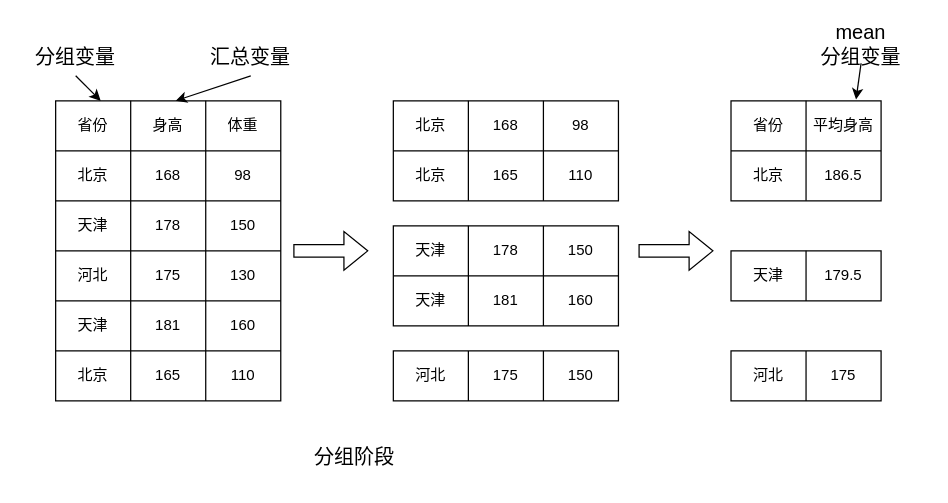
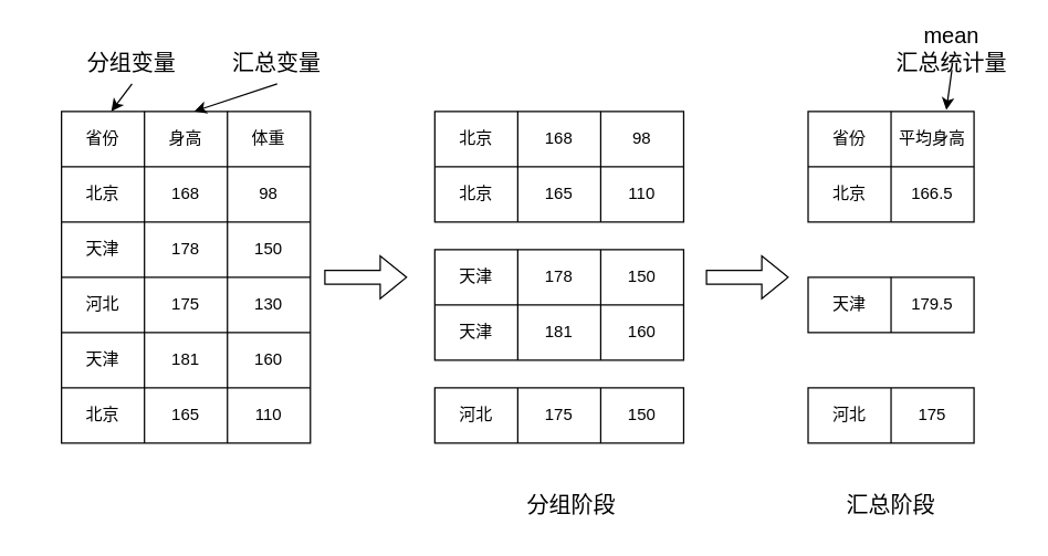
  <mxCell id="0" />
  <mxCell id="1" parent="0" />
  <mxCell id="2" value="" style="shape=table;html=1;whiteSpace=wrap;startSize=0;container=1;collapsible=0;childLayout=tableLayout;" vertex="1" parent="1"><mxGeometry x="44" y="80" width="180" height="240" as="geometry" /></mxCell>
  <mxCell id="3" value="" style="shape=tableRow;horizontal=0;startSize=0;swimlaneHead=0;swimlaneBody=0;top=0;left=0;bottom=0;right=0;collapsible=0;dropTarget=0;fillColor=none;points=[[0,0.5],[1,0.5]];portConstraint=eastwest;" vertex="1" parent="2"><mxGeometry width="180" height="40" as="geometry" /></mxCell>
  <mxCell id="4" value="省份" style="shape=partialRectangle;html=1;whiteSpace=wrap;connectable=0;fillColor=none;top=0;left=0;bottom=0;right=0;overflow=hidden;" vertex="1" parent="3"><mxGeometry width="60" height="40" as="geometry"><mxRectangle width="60" height="40" as="alternateBounds" /></mxGeometry></mxCell>
  <mxCell id="5" value="身高" style="shape=partialRectangle;html=1;whiteSpace=wrap;connectable=0;fillColor=none;top=0;left=0;bottom=0;right=0;overflow=hidden;" vertex="1" parent="3"><mxGeometry x="60" width="60" height="40" as="geometry"><mxRectangle width="60" height="40" as="alternateBounds" /></mxGeometry></mxCell>
  <mxCell id="6" value="体重" style="shape=partialRectangle;html=1;whiteSpace=wrap;connectable=0;fillColor=none;top=0;left=0;bottom=0;right=0;overflow=hidden;" vertex="1" parent="3"><mxGeometry x="120" width="60" height="40" as="geometry"><mxRectangle width="60" height="40" as="alternateBounds" /></mxGeometry></mxCell>
  <mxCell id="7" value="" style="shape=tableRow;horizontal=0;startSize=0;swimlaneHead=0;swimlaneBody=0;top=0;left=0;bottom=0;right=0;collapsible=0;dropTarget=0;fillColor=none;points=[[0,0.5],[1,0.5]];portConstraint=eastwest;" vertex="1" parent="2"><mxGeometry y="40" width="180" height="40" as="geometry" /></mxCell>
  <mxCell id="8" value="北京" style="shape=partialRectangle;html=1;whiteSpace=wrap;connectable=0;fillColor=none;top=0;left=0;bottom=0;right=0;overflow=hidden;" vertex="1" parent="7"><mxGeometry width="60" height="40" as="geometry"><mxRectangle width="60" height="40" as="alternateBounds" /></mxGeometry></mxCell>
  <mxCell id="9" value="168" style="shape=partialRectangle;html=1;whiteSpace=wrap;connectable=0;fillColor=none;top=0;left=0;bottom=0;right=0;overflow=hidden;" vertex="1" parent="7"><mxGeometry x="60" width="60" height="40" as="geometry"><mxRectangle width="60" height="40" as="alternateBounds" /></mxGeometry></mxCell>
  <mxCell id="10" value="98" style="shape=partialRectangle;html=1;whiteSpace=wrap;connectable=0;fillColor=none;top=0;left=0;bottom=0;right=0;overflow=hidden;" vertex="1" parent="7"><mxGeometry x="120" width="60" height="40" as="geometry"><mxRectangle width="60" height="40" as="alternateBounds" /></mxGeometry></mxCell>
  <mxCell id="11" value="" style="shape=tableRow;horizontal=0;startSize=0;swimlaneHead=0;swimlaneBody=0;top=0;left=0;bottom=0;right=0;collapsible=0;dropTarget=0;fillColor=none;points=[[0,0.5],[1,0.5]];portConstraint=eastwest;" vertex="1" parent="2"><mxGeometry y="80" width="180" height="40" as="geometry" /></mxCell>
  <mxCell id="12" value="天津" style="shape=partialRectangle;html=1;whiteSpace=wrap;connectable=0;fillColor=none;top=0;left=0;bottom=0;right=0;overflow=hidden;" vertex="1" parent="11"><mxGeometry width="60" height="40" as="geometry"><mxRectangle width="60" height="40" as="alternateBounds" /></mxGeometry></mxCell>
  <mxCell id="13" value="178" style="shape=partialRectangle;html=1;whiteSpace=wrap;connectable=0;fillColor=none;top=0;left=0;bottom=0;right=0;overflow=hidden;" vertex="1" parent="11"><mxGeometry x="60" width="60" height="40" as="geometry"><mxRectangle width="60" height="40" as="alternateBounds" /></mxGeometry></mxCell>
  <mxCell id="14" value="150" style="shape=partialRectangle;html=1;whiteSpace=wrap;connectable=0;fillColor=none;top=0;left=0;bottom=0;right=0;overflow=hidden;pointerEvents=1;" vertex="1" parent="11"><mxGeometry x="120" width="60" height="40" as="geometry"><mxRectangle width="60" height="40" as="alternateBounds" /></mxGeometry></mxCell>
  <mxCell id="15" value="" style="shape=tableRow;horizontal=0;startSize=0;swimlaneHead=0;swimlaneBody=0;top=0;left=0;bottom=0;right=0;collapsible=0;dropTarget=0;fillColor=none;points=[[0,0.5],[1,0.5]];portConstraint=eastwest;" vertex="1" parent="2"><mxGeometry y="120" width="180" height="40" as="geometry" /></mxCell>
  <mxCell id="16" value="河北" style="shape=partialRectangle;html=1;whiteSpace=wrap;connectable=0;fillColor=none;top=0;left=0;bottom=0;right=0;overflow=hidden;" vertex="1" parent="15"><mxGeometry width="60" height="40" as="geometry"><mxRectangle width="60" height="40" as="alternateBounds" /></mxGeometry></mxCell>
  <mxCell id="17" value="175" style="shape=partialRectangle;html=1;whiteSpace=wrap;connectable=0;fillColor=none;top=0;left=0;bottom=0;right=0;overflow=hidden;" vertex="1" parent="15"><mxGeometry x="60" width="60" height="40" as="geometry"><mxRectangle width="60" height="40" as="alternateBounds" /></mxGeometry></mxCell>
  <mxCell id="18" value="130" style="shape=partialRectangle;html=1;whiteSpace=wrap;connectable=0;fillColor=none;top=0;left=0;bottom=0;right=0;overflow=hidden;" vertex="1" parent="15"><mxGeometry x="120" width="60" height="40" as="geometry"><mxRectangle width="60" height="40" as="alternateBounds" /></mxGeometry></mxCell>
  <mxCell id="19" value="" style="shape=tableRow;horizontal=0;startSize=0;swimlaneHead=0;swimlaneBody=0;top=0;left=0;bottom=0;right=0;collapsible=0;dropTarget=0;fillColor=none;points=[[0,0.5],[1,0.5]];portConstraint=eastwest;" vertex="1" parent="2"><mxGeometry y="160" width="180" height="40" as="geometry" /></mxCell>
  <mxCell id="20" value="天津" style="shape=partialRectangle;html=1;whiteSpace=wrap;connectable=0;fillColor=none;top=0;left=0;bottom=0;right=0;overflow=hidden;" vertex="1" parent="19"><mxGeometry width="60" height="40" as="geometry"><mxRectangle width="60" height="40" as="alternateBounds" /></mxGeometry></mxCell>
  <mxCell id="21" value="181" style="shape=partialRectangle;html=1;whiteSpace=wrap;connectable=0;fillColor=none;top=0;left=0;bottom=0;right=0;overflow=hidden;" vertex="1" parent="19"><mxGeometry x="60" width="60" height="40" as="geometry"><mxRectangle width="60" height="40" as="alternateBounds" /></mxGeometry></mxCell>
  <mxCell id="22" value="160" style="shape=partialRectangle;html=1;whiteSpace=wrap;connectable=0;fillColor=none;top=0;left=0;bottom=0;right=0;overflow=hidden;" vertex="1" parent="19"><mxGeometry x="120" width="60" height="40" as="geometry"><mxRectangle width="60" height="40" as="alternateBounds" /></mxGeometry></mxCell>
  <mxCell id="23" value="" style="shape=tableRow;horizontal=0;startSize=0;swimlaneHead=0;swimlaneBody=0;top=0;left=0;bottom=0;right=0;collapsible=0;dropTarget=0;fillColor=none;points=[[0,0.5],[1,0.5]];portConstraint=eastwest;" vertex="1" parent="2"><mxGeometry y="200" width="180" height="40" as="geometry" /></mxCell>
  <mxCell id="24" value="北京" style="shape=partialRectangle;html=1;whiteSpace=wrap;connectable=0;fillColor=none;top=0;left=0;bottom=0;right=0;overflow=hidden;" vertex="1" parent="23"><mxGeometry width="60" height="40" as="geometry"><mxRectangle width="60" height="40" as="alternateBounds" /></mxGeometry></mxCell>
  <mxCell id="25" value="165" style="shape=partialRectangle;html=1;whiteSpace=wrap;connectable=0;fillColor=none;top=0;left=0;bottom=0;right=0;overflow=hidden;" vertex="1" parent="23"><mxGeometry x="60" width="60" height="40" as="geometry"><mxRectangle width="60" height="40" as="alternateBounds" /></mxGeometry></mxCell>
  <mxCell id="26" value="110" style="shape=partialRectangle;html=1;whiteSpace=wrap;connectable=0;fillColor=none;top=0;left=0;bottom=0;right=0;overflow=hidden;pointerEvents=1;" vertex="1" parent="23"><mxGeometry x="120" width="60" height="40" as="geometry"><mxRectangle width="60" height="40" as="alternateBounds" /></mxGeometry></mxCell>
  <mxCell id="27" value="" style="shape=table;html=1;whiteSpace=wrap;startSize=0;container=1;collapsible=0;childLayout=tableLayout;" vertex="1" parent="1"><mxGeometry x="314" y="80" width="180" height="80" as="geometry" /></mxCell>
  <mxCell id="28" value="" style="shape=tableRow;horizontal=0;startSize=0;swimlaneHead=0;swimlaneBody=0;top=0;left=0;bottom=0;right=0;collapsible=0;dropTarget=0;fillColor=none;points=[[0,0.5],[1,0.5]];portConstraint=eastwest;" vertex="1" parent="27"><mxGeometry width="180" height="40" as="geometry" /></mxCell>
  <mxCell id="29" value="北京" style="shape=partialRectangle;html=1;whiteSpace=wrap;connectable=0;fillColor=none;top=0;left=0;bottom=0;right=0;overflow=hidden;" vertex="1" parent="28"><mxGeometry width="60" height="40" as="geometry"><mxRectangle width="60" height="40" as="alternateBounds" /></mxGeometry></mxCell>
  <mxCell id="30" value="168" style="shape=partialRectangle;html=1;whiteSpace=wrap;connectable=0;fillColor=none;top=0;left=0;bottom=0;right=0;overflow=hidden;" vertex="1" parent="28"><mxGeometry x="60" width="60" height="40" as="geometry"><mxRectangle width="60" height="40" as="alternateBounds" /></mxGeometry></mxCell>
  <mxCell id="31" value="98" style="shape=partialRectangle;html=1;whiteSpace=wrap;connectable=0;fillColor=none;top=0;left=0;bottom=0;right=0;overflow=hidden;" vertex="1" parent="28"><mxGeometry x="120" width="60" height="40" as="geometry"><mxRectangle width="60" height="40" as="alternateBounds" /></mxGeometry></mxCell>
  <mxCell id="32" value="" style="shape=tableRow;horizontal=0;startSize=0;swimlaneHead=0;swimlaneBody=0;top=0;left=0;bottom=0;right=0;collapsible=0;dropTarget=0;fillColor=none;points=[[0,0.5],[1,0.5]];portConstraint=eastwest;" vertex="1" parent="27"><mxGeometry y="40" width="180" height="40" as="geometry" /></mxCell>
  <mxCell id="33" value="北京" style="shape=partialRectangle;html=1;whiteSpace=wrap;connectable=0;fillColor=none;top=0;left=0;bottom=0;right=0;overflow=hidden;" vertex="1" parent="32"><mxGeometry width="60" height="40" as="geometry"><mxRectangle width="60" height="40" as="alternateBounds" /></mxGeometry></mxCell>
  <mxCell id="34" value="165" style="shape=partialRectangle;html=1;whiteSpace=wrap;connectable=0;fillColor=none;top=0;left=0;bottom=0;right=0;overflow=hidden;" vertex="1" parent="32"><mxGeometry x="60" width="60" height="40" as="geometry"><mxRectangle width="60" height="40" as="alternateBounds" /></mxGeometry></mxCell>
  <mxCell id="35" value="110" style="shape=partialRectangle;html=1;whiteSpace=wrap;connectable=0;fillColor=none;top=0;left=0;bottom=0;right=0;overflow=hidden;" vertex="1" parent="32"><mxGeometry x="120" width="60" height="40" as="geometry"><mxRectangle width="60" height="40" as="alternateBounds" /></mxGeometry></mxCell>
  <mxCell id="36" value="" style="shape=table;html=1;whiteSpace=wrap;startSize=0;container=1;collapsible=0;childLayout=tableLayout;" vertex="1" parent="1"><mxGeometry x="314" y="180" width="180" height="80" as="geometry" /></mxCell>
  <mxCell id="37" value="" style="shape=tableRow;horizontal=0;startSize=0;swimlaneHead=0;swimlaneBody=0;top=0;left=0;bottom=0;right=0;collapsible=0;dropTarget=0;fillColor=none;points=[[0,0.5],[1,0.5]];portConstraint=eastwest;" vertex="1" parent="36"><mxGeometry width="180" height="40" as="geometry" /></mxCell>
  <mxCell id="38" value="天津" style="shape=partialRectangle;html=1;whiteSpace=wrap;connectable=0;fillColor=none;top=0;left=0;bottom=0;right=0;overflow=hidden;" vertex="1" parent="37"><mxGeometry width="60" height="40" as="geometry"><mxRectangle width="60" height="40" as="alternateBounds" /></mxGeometry></mxCell>
  <mxCell id="39" value="178" style="shape=partialRectangle;html=1;whiteSpace=wrap;connectable=0;fillColor=none;top=0;left=0;bottom=0;right=0;overflow=hidden;" vertex="1" parent="37"><mxGeometry x="60" width="60" height="40" as="geometry"><mxRectangle width="60" height="40" as="alternateBounds" /></mxGeometry></mxCell>
  <mxCell id="40" value="150" style="shape=partialRectangle;html=1;whiteSpace=wrap;connectable=0;fillColor=none;top=0;left=0;bottom=0;right=0;overflow=hidden;" vertex="1" parent="37"><mxGeometry x="120" width="60" height="40" as="geometry"><mxRectangle width="60" height="40" as="alternateBounds" /></mxGeometry></mxCell>
  <mxCell id="41" value="" style="shape=tableRow;horizontal=0;startSize=0;swimlaneHead=0;swimlaneBody=0;top=0;left=0;bottom=0;right=0;collapsible=0;dropTarget=0;fillColor=none;points=[[0,0.5],[1,0.5]];portConstraint=eastwest;" vertex="1" parent="36"><mxGeometry y="40" width="180" height="40" as="geometry" /></mxCell>
  <mxCell id="42" value="天津" style="shape=partialRectangle;html=1;whiteSpace=wrap;connectable=0;fillColor=none;top=0;left=0;bottom=0;right=0;overflow=hidden;" vertex="1" parent="41"><mxGeometry width="60" height="40" as="geometry"><mxRectangle width="60" height="40" as="alternateBounds" /></mxGeometry></mxCell>
  <mxCell id="43" value="181" style="shape=partialRectangle;html=1;whiteSpace=wrap;connectable=0;fillColor=none;top=0;left=0;bottom=0;right=0;overflow=hidden;" vertex="1" parent="41"><mxGeometry x="60" width="60" height="40" as="geometry"><mxRectangle width="60" height="40" as="alternateBounds" /></mxGeometry></mxCell>
  <mxCell id="44" value="160" style="shape=partialRectangle;html=1;whiteSpace=wrap;connectable=0;fillColor=none;top=0;left=0;bottom=0;right=0;overflow=hidden;" vertex="1" parent="41"><mxGeometry x="120" width="60" height="40" as="geometry"><mxRectangle width="60" height="40" as="alternateBounds" /></mxGeometry></mxCell>
  <mxCell id="45" value="" style="shape=table;html=1;whiteSpace=wrap;startSize=0;container=1;collapsible=0;childLayout=tableLayout;" vertex="1" parent="1"><mxGeometry x="314" y="280" width="180" height="40" as="geometry" /></mxCell>
  <mxCell id="46" value="" style="shape=tableRow;horizontal=0;startSize=0;swimlaneHead=0;swimlaneBody=0;top=0;left=0;bottom=0;right=0;collapsible=0;dropTarget=0;fillColor=none;points=[[0,0.5],[1,0.5]];portConstraint=eastwest;" vertex="1" parent="45"><mxGeometry width="180" height="40" as="geometry" /></mxCell>
  <mxCell id="47" value="河北" style="shape=partialRectangle;html=1;whiteSpace=wrap;connectable=0;fillColor=none;top=0;left=0;bottom=0;right=0;overflow=hidden;" vertex="1" parent="46"><mxGeometry width="60" height="40" as="geometry"><mxRectangle width="60" height="40" as="alternateBounds" /></mxGeometry></mxCell>
  <mxCell id="48" value="175" style="shape=partialRectangle;html=1;whiteSpace=wrap;connectable=0;fillColor=none;top=0;left=0;bottom=0;right=0;overflow=hidden;" vertex="1" parent="46"><mxGeometry x="60" width="60" height="40" as="geometry"><mxRectangle width="60" height="40" as="alternateBounds" /></mxGeometry></mxCell>
  <mxCell id="49" value="150" style="shape=partialRectangle;html=1;whiteSpace=wrap;connectable=0;fillColor=none;top=0;left=0;bottom=0;right=0;overflow=hidden;" vertex="1" parent="46"><mxGeometry x="120" width="60" height="40" as="geometry"><mxRectangle width="60" height="40" as="alternateBounds" /></mxGeometry></mxCell>
  <mxCell id="50" value="" style="shape=flexArrow;endArrow=classic;html=1;rounded=0;" edge="1" parent="1"><mxGeometry width="50" height="50" relative="1" as="geometry"><mxPoint x="234" y="200" as="sourcePoint" /><mxPoint x="294" y="200" as="targetPoint" /></mxGeometry></mxCell>
- <mxCell id="51" value="&lt;font style=&quot;font-size: 16px;&quot;&gt;分组阶段&lt;/font&gt;" style="text;html=1;strokeColor=none;fillColor=none;align=center;verticalAlign=middle;whiteSpace=wrap;rounded=0;" vertex="1" parent="1"><mxGeometry x="240" y="350" width="86" height="30" as="geometry" /></mxCell>
+ <mxCell id="51" value="&lt;font style=&quot;font-size: 16px;&quot;&gt;分组阶段&lt;/font&gt;" style="text;html=1;strokeColor=none;fillColor=none;align=center;verticalAlign=middle;whiteSpace=wrap;rounded=0;" vertex="1" parent="1"><mxGeometry x="370" y="350" width="86" height="30" as="geometry" /></mxCell>
  <mxCell id="52" value="" style="shape=flexArrow;endArrow=classic;html=1;rounded=0;" edge="1" parent="1"><mxGeometry width="50" height="50" relative="1" as="geometry"><mxPoint x="510" y="200" as="sourcePoint" /><mxPoint x="570" y="200" as="targetPoint" /></mxGeometry></mxCell>
+ <mxCell id="53" value="&lt;span style=&quot;font-size: 16px;&quot;&gt;汇总阶段&lt;/span&gt;" style="text;html=1;strokeColor=none;fillColor=none;align=center;verticalAlign=middle;whiteSpace=wrap;rounded=0;" vertex="1" parent="1"><mxGeometry x="601" y="350" width="86" height="30" as="geometry" /></mxCell>
  <mxCell id="54" value="" style="shape=table;html=1;whiteSpace=wrap;startSize=0;container=1;collapsible=0;childLayout=tableLayout;" vertex="1" parent="1"><mxGeometry x="584" y="80" width="120" height="80" as="geometry" /></mxCell>
  <mxCell id="55" value="" style="shape=tableRow;horizontal=0;startSize=0;swimlaneHead=0;swimlaneBody=0;top=0;left=0;bottom=0;right=0;collapsible=0;dropTarget=0;fillColor=none;points=[[0,0.5],[1,0.5]];portConstraint=eastwest;" vertex="1" parent="54"><mxGeometry width="120" height="40" as="geometry" /></mxCell>
  <mxCell id="56" value="省份" style="shape=partialRectangle;html=1;whiteSpace=wrap;connectable=0;fillColor=none;top=0;left=0;bottom=0;right=0;overflow=hidden;" vertex="1" parent="55"><mxGeometry width="60" height="40" as="geometry"><mxRectangle width="60" height="40" as="alternateBounds" /></mxGeometry></mxCell>
  <mxCell id="57" value="平均身高" style="shape=partialRectangle;html=1;whiteSpace=wrap;connectable=0;fillColor=none;top=0;left=0;bottom=0;right=0;overflow=hidden;" vertex="1" parent="55"><mxGeometry x="60" width="60" height="40" as="geometry"><mxRectangle width="60" height="40" as="alternateBounds" /></mxGeometry></mxCell>
  <mxCell id="58" value="" style="shape=tableRow;horizontal=0;startSize=0;swimlaneHead=0;swimlaneBody=0;top=0;left=0;bottom=0;right=0;collapsible=0;dropTarget=0;fillColor=none;points=[[0,0.5],[1,0.5]];portConstraint=eastwest;" vertex="1" parent="54"><mxGeometry y="40" width="120" height="40" as="geometry" /></mxCell>
  <mxCell id="59" value="北京" style="shape=partialRectangle;html=1;whiteSpace=wrap;connectable=0;fillColor=none;top=0;left=0;bottom=0;right=0;overflow=hidden;" vertex="1" parent="58"><mxGeometry width="60" height="40" as="geometry"><mxRectangle width="60" height="40" as="alternateBounds" /></mxGeometry></mxCell>
- <mxCell id="60" value="186.5" style="shape=partialRectangle;html=1;whiteSpace=wrap;connectable=0;fillColor=none;top=0;left=0;bottom=0;right=0;overflow=hidden;" vertex="1" parent="58"><mxGeometry x="60" width="60" height="40" as="geometry"><mxRectangle width="60" height="40" as="alternateBounds" /></mxGeometry></mxCell>
+ <mxCell id="60" value="166.5" style="shape=partialRectangle;html=1;whiteSpace=wrap;connectable=0;fillColor=none;top=0;left=0;bottom=0;right=0;overflow=hidden;" vertex="1" parent="58"><mxGeometry x="60" width="60" height="40" as="geometry"><mxRectangle width="60" height="40" as="alternateBounds" /></mxGeometry></mxCell>
  <mxCell id="61" value="" style="shape=table;html=1;whiteSpace=wrap;startSize=0;container=1;collapsible=0;childLayout=tableLayout;" vertex="1" parent="1"><mxGeometry x="584" y="200" width="120" height="40" as="geometry" /></mxCell>
  <mxCell id="62" value="" style="shape=tableRow;horizontal=0;startSize=0;swimlaneHead=0;swimlaneBody=0;top=0;left=0;bottom=0;right=0;collapsible=0;dropTarget=0;fillColor=none;points=[[0,0.5],[1,0.5]];portConstraint=eastwest;" vertex="1" parent="61"><mxGeometry width="120" height="40" as="geometry" /></mxCell>
  <mxCell id="63" value="天津" style="shape=partialRectangle;html=1;whiteSpace=wrap;connectable=0;fillColor=none;top=0;left=0;bottom=0;right=0;overflow=hidden;" vertex="1" parent="62"><mxGeometry width="60" height="40" as="geometry"><mxRectangle width="60" height="40" as="alternateBounds" /></mxGeometry></mxCell>
  <mxCell id="64" value="179.5" style="shape=partialRectangle;html=1;whiteSpace=wrap;connectable=0;fillColor=none;top=0;left=0;bottom=0;right=0;overflow=hidden;" vertex="1" parent="62"><mxGeometry x="60" width="60" height="40" as="geometry"><mxRectangle width="60" height="40" as="alternateBounds" /></mxGeometry></mxCell>
  <mxCell id="65" value="" style="shape=table;html=1;whiteSpace=wrap;startSize=0;container=1;collapsible=0;childLayout=tableLayout;" vertex="1" parent="1"><mxGeometry x="584" y="280" width="120" height="40" as="geometry" /></mxCell>
  <mxCell id="66" value="" style="shape=tableRow;horizontal=0;startSize=0;swimlaneHead=0;swimlaneBody=0;top=0;left=0;bottom=0;right=0;collapsible=0;dropTarget=0;fillColor=none;points=[[0,0.5],[1,0.5]];portConstraint=eastwest;" vertex="1" parent="65"><mxGeometry width="120" height="40" as="geometry" /></mxCell>
  <mxCell id="67" value="河北" style="shape=partialRectangle;html=1;whiteSpace=wrap;connectable=0;fillColor=none;top=0;left=0;bottom=0;right=0;overflow=hidden;" vertex="1" parent="66"><mxGeometry width="60" height="40" as="geometry"><mxRectangle width="60" height="40" as="alternateBounds" /></mxGeometry></mxCell>
  <mxCell id="68" value="175" style="shape=partialRectangle;html=1;whiteSpace=wrap;connectable=0;fillColor=none;top=0;left=0;bottom=0;right=0;overflow=hidden;" vertex="1" parent="66"><mxGeometry x="60" width="60" height="40" as="geometry"><mxRectangle width="60" height="40" as="alternateBounds" /></mxGeometry></mxCell>
- <mxCell id="69" value="分组变量" style="text;html=1;strokeColor=none;fillColor=none;align=center;verticalAlign=middle;whiteSpace=wrap;rounded=0;fontSize=16;" vertex="1" parent="1"><mxGeometry x="20" y="30" width="80" height="30" as="geometry" /></mxCell>
+ <mxCell id="69" value="分组变量" style="text;html=1;strokeColor=none;fillColor=none;align=center;verticalAlign=middle;whiteSpace=wrap;rounded=0;fontSize=16;" vertex="1" parent="1"><mxGeometry x="55" y="30" width="80" height="30" as="geometry" /></mxCell>
  <mxCell id="70" value="" style="endArrow=classic;html=1;rounded=0;fontSize=16;exitX=0.5;exitY=1;exitDx=0;exitDy=0;entryX=0.2;entryY=0;entryDx=0;entryDy=0;entryPerimeter=0;" edge="1" parent="1" source="69" target="3"><mxGeometry width="50" height="50" relative="1" as="geometry"><mxPoint x="180" y="50" as="sourcePoint" /><mxPoint x="230" y="0" as="targetPoint" /></mxGeometry></mxCell>
  <mxCell id="71" value="汇总变量" style="text;html=1;strokeColor=none;fillColor=none;align=center;verticalAlign=middle;whiteSpace=wrap;rounded=0;fontSize=16;" vertex="1" parent="1"><mxGeometry x="160" y="30" width="80" height="30" as="geometry" /></mxCell>
  <mxCell id="72" value="" style="endArrow=classic;html=1;rounded=0;fontSize=16;exitX=0.5;exitY=1;exitDx=0;exitDy=0;entryX=0.533;entryY=0;entryDx=0;entryDy=0;entryPerimeter=0;" edge="1" parent="1" source="71" target="3"><mxGeometry width="50" height="50" relative="1" as="geometry"><mxPoint x="100" y="10" as="sourcePoint" /><mxPoint x="150" y="-40" as="targetPoint" /></mxGeometry></mxCell>
  <mxCell id="73" value="" style="endArrow=classic;html=1;rounded=0;fontSize=16;entryX=0.833;entryY=-0.025;entryDx=0;entryDy=0;entryPerimeter=0;exitX=0.5;exitY=1;exitDx=0;exitDy=0;" edge="1" parent="1" source="74" target="55"><mxGeometry width="50" height="50" relative="1" as="geometry"><mxPoint x="730" y="60" as="sourcePoint" /><mxPoint x="790" y="110" as="targetPoint" /></mxGeometry></mxCell>
- <mxCell id="74" value="mean&lt;br&gt;分组变量" style="text;html=1;strokeColor=none;fillColor=none;align=center;verticalAlign=middle;whiteSpace=wrap;rounded=0;fontSize=16;" vertex="1" parent="1"><mxGeometry x="640" y="20" width="96" height="30" as="geometry" /></mxCell>
+ <mxCell id="74" value="mean&lt;br&gt;汇总统计量" style="text;html=1;strokeColor=none;fillColor=none;align=center;verticalAlign=middle;whiteSpace=wrap;rounded=0;fontSize=16;" vertex="1" parent="1"><mxGeometry x="640" y="20" width="96" height="30" as="geometry" /></mxCell>
